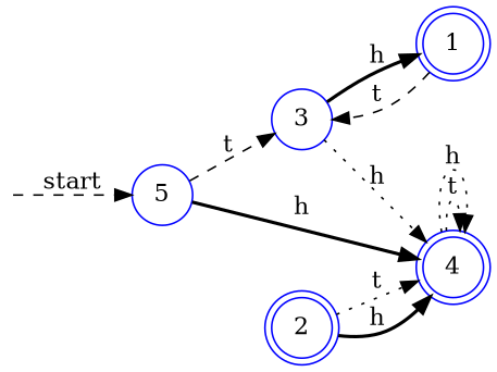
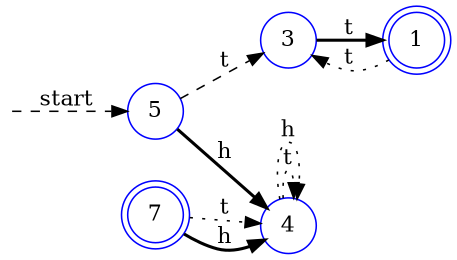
  digraph {
    rankdir=LR
    node [shape=circle color=blue]
    edge [style=dotted]
    __start [shape=point style=invis color=""]
    n2 [label=5]
    3
-   4 [shape=doublecircle]
+   4
    1 [shape=doublecircle]
-   2 [shape=doublecircle]
+   2 [shape=doublecircle label=7]
    __start -> n2 [label=start style=dashed]
    n2 -> 3 [label=t style=dashed]
    n2 -> 4 [label=h style=bold]
-   3 -> 4 [label=h]
-   3 -> 1 [label=h style=bold]
+   3 -> 1 [label=t style=bold]
    4 -> 4 [label=t]
    4 -> 4 [label=h]
-   1 -> 3 [label=t style=dashed]
+   1 -> 3 [label=t]
    2 -> 4 [label=t]
    2 -> 4 [label=h style=bold]
  }
